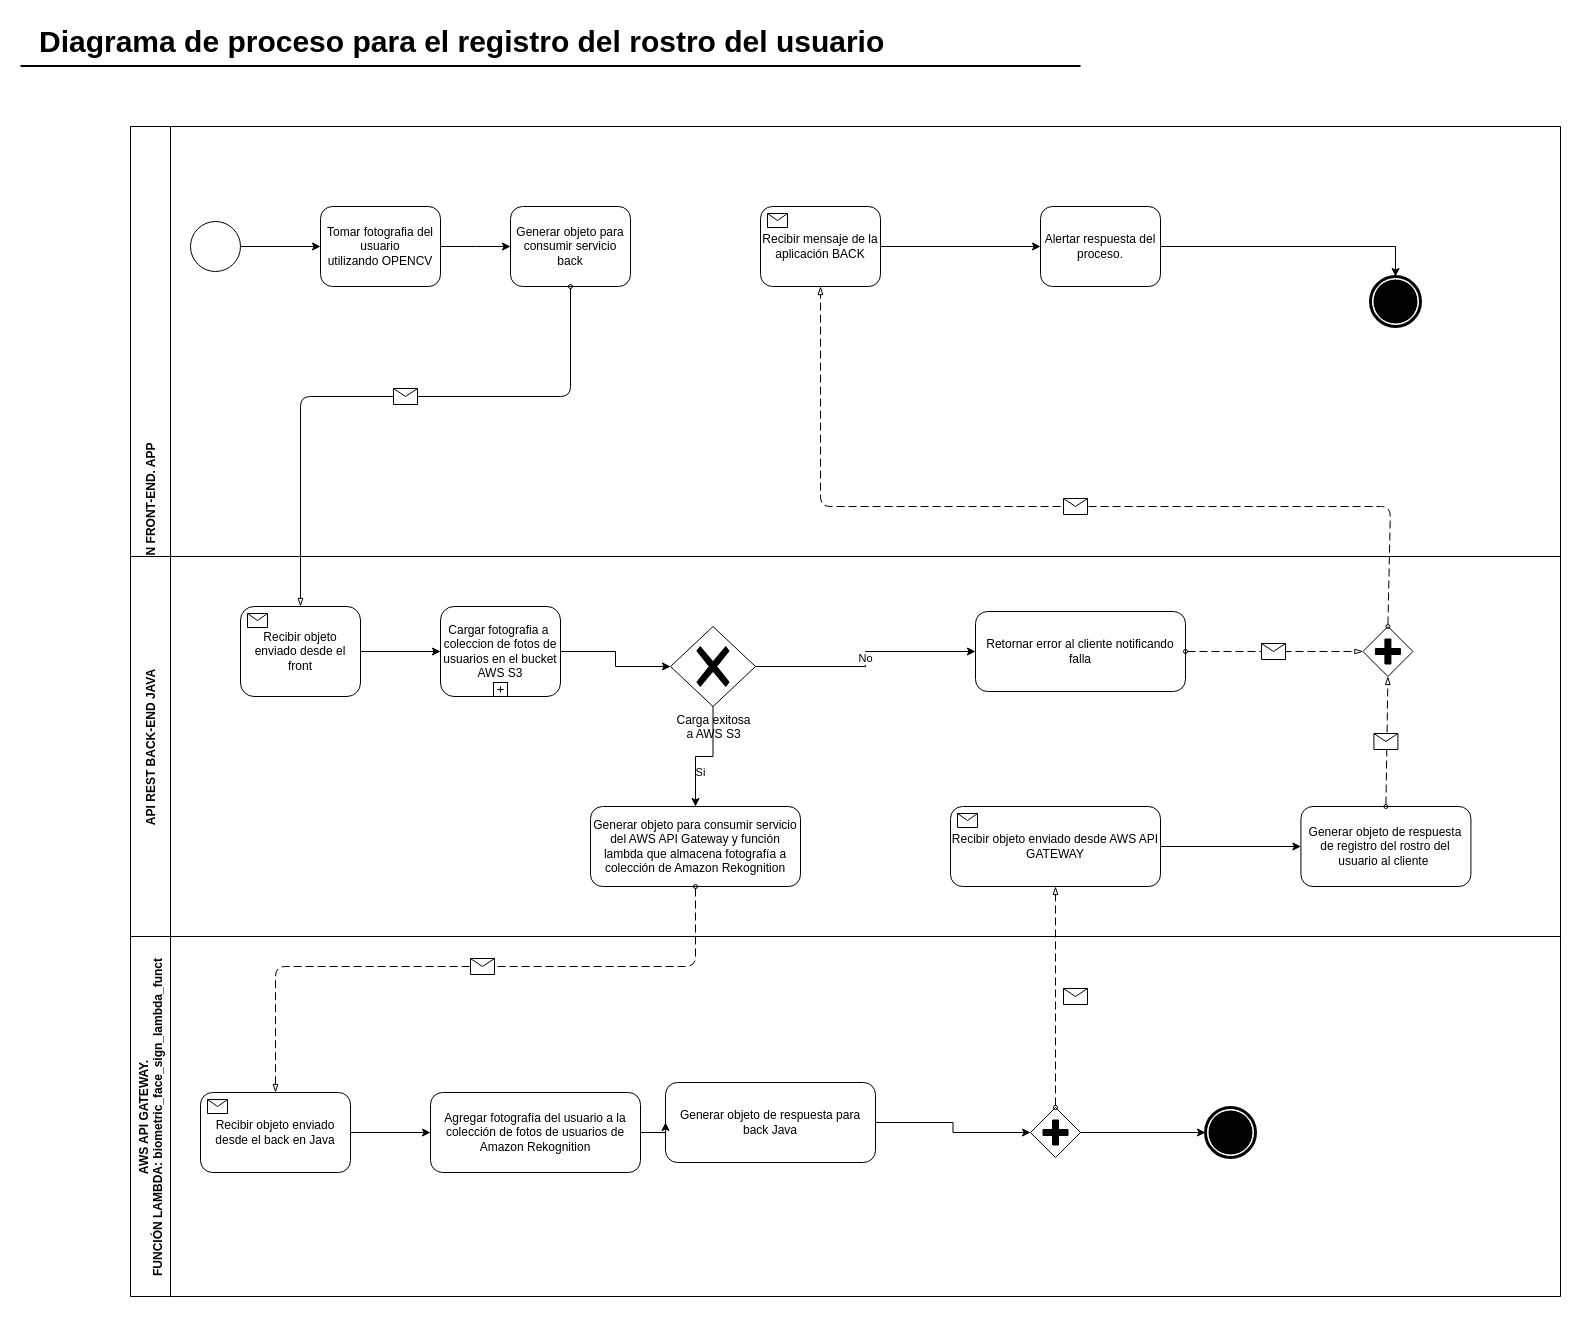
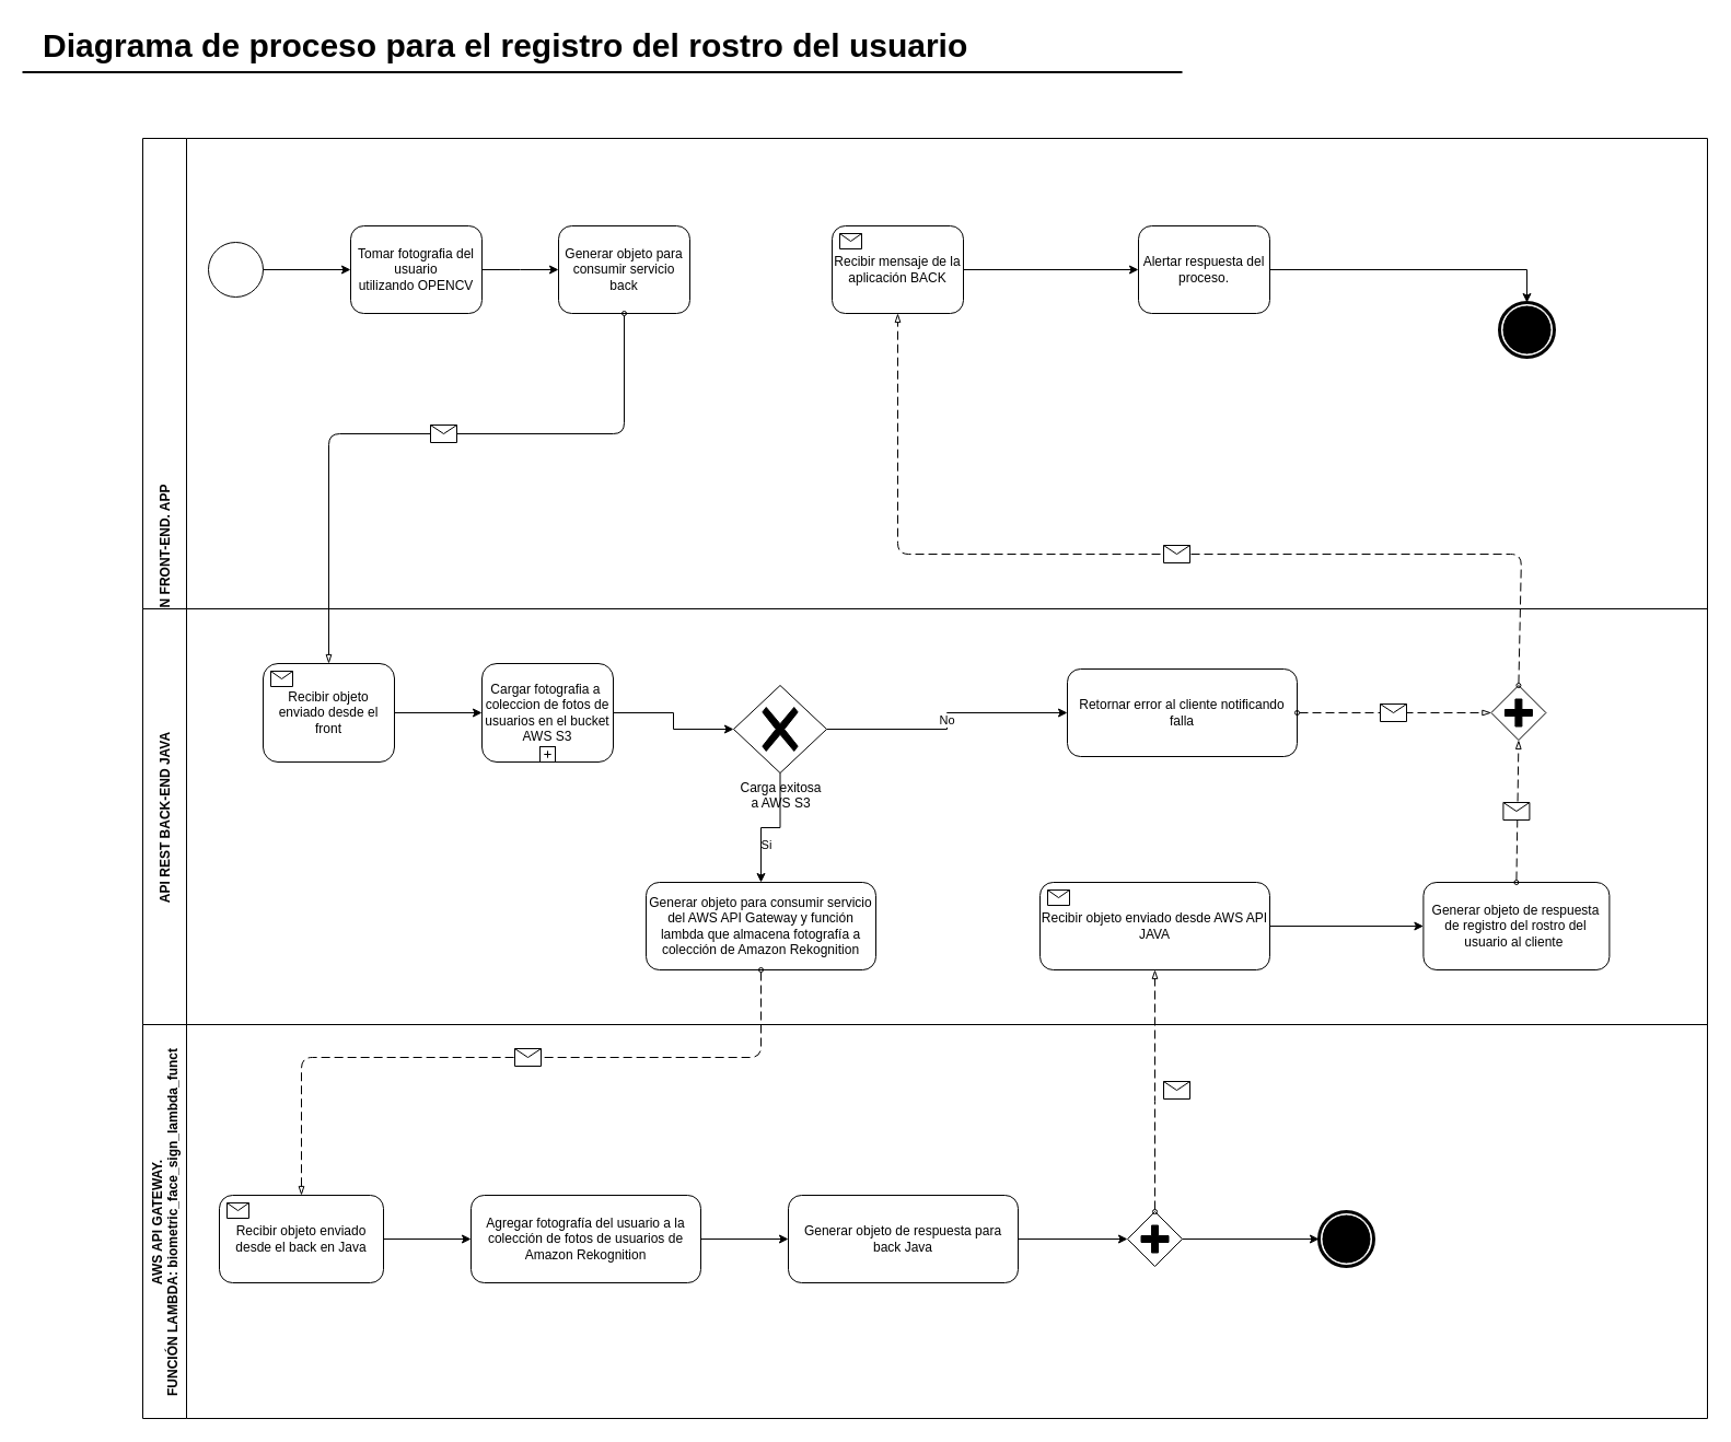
  <mxCell id="0" />
  <mxCell id="1" parent="0" />
  <mxCell id="2" value="Recibir mensaje de la aplicación BACK" style="html=1;whiteSpace=wrap;rounded=1;" parent="1" vertex="1"><mxGeometry x="760" y="206" width="120" height="80" as="geometry" /></mxCell>
  <mxCell id="3" value="" style="html=1;shape=message;" parent="2" vertex="1"><mxGeometry width="20" height="14" relative="1" as="geometry"><mxPoint x="7" y="7" as="offset" /></mxGeometry></mxCell>
  <mxCell id="4" style="edgeStyle=orthogonalEdgeStyle;rounded=0;html=1;jettySize=auto;orthogonalLoop=1;" parent="1" source="35" edge="1"><mxGeometry relative="1" as="geometry"><mxPoint x="510" y="246" as="targetPoint" /></mxGeometry></mxCell>
  <mxCell id="5" style="edgeStyle=orthogonalEdgeStyle;rounded=0;html=1;jettySize=auto;orthogonalLoop=1;entryX=0;entryY=0.5;entryDx=0;entryDy=0;" parent="1" source="2" target="32" edge="1"><mxGeometry relative="1" as="geometry"><mxPoint x="950" y="246" as="targetPoint" /></mxGeometry></mxCell>
  <mxCell id="6" value="APLICACION FRONT-END. APP" style="swimlane;horizontal=0;startSize=40;" vertex="1" parent="1"><mxGeometry x="130" y="126" width="1430" height="810" as="geometry"><mxRectangle x="150" y="170" width="30" height="260" as="alternateBounds" /></mxGeometry></mxCell>
  <mxCell id="7" value="Generar objeto para consumir servicio back" style="shape=ext;rounded=1;html=1;whiteSpace=wrap;" vertex="1" parent="6"><mxGeometry x="380" y="80" width="120" height="80" as="geometry" /></mxCell>
  <mxCell id="8" value="API REST BACK-END JAVA" style="swimlane;horizontal=0;startSize=40;" vertex="1" parent="6"><mxGeometry y="430" width="1430" height="380" as="geometry" /></mxCell>
  <mxCell id="9" value="Recibir objeto enviado desde el front" style="html=1;whiteSpace=wrap;rounded=1;" parent="8" vertex="1"><mxGeometry x="110" y="50" width="120" height="90" as="geometry" /></mxCell>
  <mxCell id="10" value="" style="html=1;shape=message;" parent="9" vertex="1"><mxGeometry width="20" height="14" relative="1" as="geometry"><mxPoint x="7" y="7" as="offset" /></mxGeometry></mxCell>
  <mxCell id="11" value="Cargar fotografia a&amp;nbsp; coleccion de fotos de usuarios en el bucket AWS S3" style="html=1;whiteSpace=wrap;rounded=1;" vertex="1" parent="8"><mxGeometry x="310" y="50" width="120" height="90" as="geometry" /></mxCell>
  <mxCell id="12" value="" style="html=1;shape=plus;" vertex="1" parent="11"><mxGeometry x="0.5" y="1" width="14" height="14" relative="1" as="geometry"><mxPoint x="-7" y="-14" as="offset" /></mxGeometry></mxCell>
  <mxCell id="13" style="edgeStyle=orthogonalEdgeStyle;rounded=0;html=1;jettySize=auto;orthogonalLoop=1;exitX=1;exitY=0.5;exitDx=0;exitDy=0;entryX=0;entryY=0.5;entryDx=0;entryDy=0;" edge="1" parent="8" source="9" target="11"><mxGeometry relative="1" as="geometry"><mxPoint x="290" y="55" as="sourcePoint" /><mxPoint x="290" y="145" as="targetPoint" /></mxGeometry></mxCell>
  <mxCell id="14" style="edgeStyle=orthogonalEdgeStyle;rounded=0;html=1;jettySize=auto;orthogonalLoop=1;exitX=1;exitY=0.5;exitDx=0;exitDy=0;entryX=0;entryY=0.5;entryDx=0;entryDy=0;entryPerimeter=0;" edge="1" parent="8" source="11" target="15"><mxGeometry relative="1" as="geometry"><mxPoint x="490" y="95.0" as="sourcePoint" /><mxPoint x="580" y="89.41" as="targetPoint" /></mxGeometry></mxCell>
  <mxCell id="15" value="Carga exitosa &lt;br&gt;a AWS S3" style="points=[[0.25,0.25,0],[0.5,0,0],[0.75,0.25,0],[1,0.5,0],[0.75,0.75,0],[0.5,1,0],[0.25,0.75,0],[0,0.5,0]];shape=mxgraph.bpmn.gateway2;html=1;verticalLabelPosition=bottom;labelBackgroundColor=#ffffff;verticalAlign=top;align=center;perimeter=rhombusPerimeter;outlineConnect=0;outline=none;symbol=none;gwType=exclusive;" vertex="1" parent="8"><mxGeometry x="540" y="70" width="85" height="80" as="geometry" /></mxCell>
  <mxCell id="16" value="Si" style="edgeStyle=orthogonalEdgeStyle;rounded=0;html=1;jettySize=auto;orthogonalLoop=1;exitX=0.5;exitY=1;exitDx=0;exitDy=0;exitPerimeter=0;entryX=0.5;entryY=0;entryDx=0;entryDy=0;" edge="1" parent="8" source="15" target="22"><mxGeometry x="0.077" y="15" relative="1" as="geometry"><mxPoint x="615" y="130" as="sourcePoint" /><mxPoint x="580" y="180" as="targetPoint" /><Array as="points"><mxPoint x="565" y="200" /></Array><mxPoint y="1" as="offset" /></mxGeometry></mxCell>
  <mxCell id="17" value="Retornar error al cliente notificando falla" style="shape=ext;rounded=1;html=1;whiteSpace=wrap;" vertex="1" parent="8"><mxGeometry x="845" y="55" width="210" height="80" as="geometry" /></mxCell>
  <mxCell id="18" value="No" style="edgeStyle=orthogonalEdgeStyle;rounded=0;html=1;jettySize=auto;orthogonalLoop=1;exitX=1;exitY=0.5;exitDx=0;exitDy=0;exitPerimeter=0;entryX=0;entryY=0.5;entryDx=0;entryDy=0;" edge="1" parent="8" source="15" target="17"><mxGeometry relative="1" as="geometry"><mxPoint x="540" y="105.0" as="sourcePoint" /><mxPoint x="520" y="200" as="targetPoint" /></mxGeometry></mxCell>
  <mxCell id="19" value="" style="points=[[0.25,0.25,0],[0.5,0,0],[0.75,0.25,0],[1,0.5,0],[0.75,0.75,0],[0.5,1,0],[0.25,0.75,0],[0,0.5,0]];shape=mxgraph.bpmn.gateway2;html=1;verticalLabelPosition=bottom;labelBackgroundColor=#ffffff;verticalAlign=top;align=center;perimeter=rhombusPerimeter;outlineConnect=0;outline=none;symbol=none;gwType=parallel;" vertex="1" parent="8"><mxGeometry x="1232.41" y="70" width="50" height="50" as="geometry" /></mxCell>
  <mxCell id="20" value="" style="endArrow=blockThin;html=1;labelPosition=left;verticalLabelPosition=middle;align=right;verticalAlign=middle;dashed=1;dashPattern=8 4;endFill=0;startArrow=oval;startFill=0;endSize=6;startSize=4;entryX=0;entryY=0.5;entryDx=0;entryDy=0;entryPerimeter=0;exitX=1;exitY=0.5;exitDx=0;exitDy=0;" edge="1" parent="8" source="17" target="19"><mxGeometry relative="1" as="geometry"><mxPoint x="860" y="100" as="sourcePoint" /><mxPoint x="1210" y="140" as="targetPoint" /><Array as="points" /></mxGeometry></mxCell>
  <mxCell id="21" value="" style="shape=message;html=1;outlineConnect=0;labelPosition=left;verticalLabelPosition=middle;align=right;verticalAlign=middle;spacingRight=5;labelBackgroundColor=#ffffff;" vertex="1" parent="20"><mxGeometry width="24" height="16" relative="1" as="geometry"><mxPoint x="-13" y="-8" as="offset" /></mxGeometry></mxCell>
  <mxCell id="22" value="Generar objeto para consumir servicio del AWS API Gateway y función lambda que almacena fotografía a colección de Amazon Rekognition" style="shape=ext;rounded=1;html=1;whiteSpace=wrap;" vertex="1" parent="8"><mxGeometry x="460" y="250" width="210" height="80" as="geometry" /></mxCell>
- <mxCell id="23" value="Recibir objeto enviado desde AWS API GATEWAY" style="html=1;whiteSpace=wrap;rounded=1;" vertex="1" parent="8"><mxGeometry x="820" y="250" width="210" height="80" as="geometry" /></mxCell>
+ <mxCell id="23" value="Recibir objeto enviado desde AWS API JAVA" style="html=1;whiteSpace=wrap;rounded=1;" vertex="1" parent="8"><mxGeometry x="820" y="250" width="210" height="80" as="geometry" /></mxCell>
  <mxCell id="24" value="" style="html=1;shape=message;" vertex="1" parent="23"><mxGeometry width="20" height="14" relative="1" as="geometry"><mxPoint x="7" y="7" as="offset" /></mxGeometry></mxCell>
  <mxCell id="25" value="Generar objeto de respuesta de registro del rostro del usuario al cliente&amp;nbsp;" style="shape=ext;rounded=1;html=1;whiteSpace=wrap;" vertex="1" parent="8"><mxGeometry x="1170.41" y="250" width="170" height="80" as="geometry" /></mxCell>
  <mxCell id="26" style="edgeStyle=orthogonalEdgeStyle;rounded=0;html=1;jettySize=auto;orthogonalLoop=1;exitX=1;exitY=0.5;exitDx=0;exitDy=0;entryX=0;entryY=0.5;entryDx=0;entryDy=0;" edge="1" parent="8" source="23" target="25"><mxGeometry relative="1" as="geometry"><mxPoint x="1030" y="370.0" as="sourcePoint" /><mxPoint x="1140" y="370.0" as="targetPoint" /></mxGeometry></mxCell>
  <mxCell id="27" value="" style="endArrow=blockThin;html=1;labelPosition=left;verticalLabelPosition=middle;align=right;verticalAlign=middle;dashed=1;dashPattern=8 4;endFill=0;startArrow=oval;startFill=0;endSize=6;startSize=4;entryX=0.5;entryY=1;entryDx=0;entryDy=0;entryPerimeter=0;exitX=0.5;exitY=0;exitDx=0;exitDy=0;" edge="1" parent="8" source="25" target="19"><mxGeometry relative="1" as="geometry"><mxPoint x="1102.41" y="105.0" as="sourcePoint" /><mxPoint x="1242.41" y="105.0" as="targetPoint" /><Array as="points" /></mxGeometry></mxCell>
  <mxCell id="28" value="" style="shape=message;html=1;outlineConnect=0;labelPosition=left;verticalLabelPosition=middle;align=right;verticalAlign=middle;spacingRight=5;labelBackgroundColor=#ffffff;" vertex="1" parent="27"><mxGeometry width="24" height="16" relative="1" as="geometry"><mxPoint x="-13" y="-8" as="offset" /></mxGeometry></mxCell>
  <mxCell id="29" value="" style="endArrow=blockThin;html=1;labelPosition=left;verticalLabelPosition=middle;align=right;verticalAlign=middle;dashed=0;dashPattern=8 4;endFill=0;startArrow=oval;startFill=0;endSize=6;startSize=4;exitX=0.5;exitY=1;exitDx=0;exitDy=0;entryX=0.5;entryY=0;entryDx=0;entryDy=0;" edge="1" parent="6" source="7" target="9"><mxGeometry relative="1" as="geometry"><mxPoint x="280" y="270" as="sourcePoint" /><mxPoint x="440" y="270" as="targetPoint" /><Array as="points"><mxPoint x="440" y="270" /><mxPoint x="170" y="270" /></Array></mxGeometry></mxCell>
  <mxCell id="30" value="" style="shape=message;html=1;outlineConnect=0;labelPosition=left;verticalLabelPosition=middle;align=right;verticalAlign=middle;spacingRight=5;labelBackgroundColor=#ffffff;" vertex="1" parent="29"><mxGeometry width="24" height="16" relative="1" as="geometry"><mxPoint x="8" y="-8" as="offset" /></mxGeometry></mxCell>
  <mxCell id="31" value="" style="points=[[0.145,0.145,0],[0.5,0,0],[0.855,0.145,0],[1,0.5,0],[0.855,0.855,0],[0.5,1,0],[0.145,0.855,0],[0,0.5,0]];shape=mxgraph.bpmn.event;html=1;verticalLabelPosition=bottom;labelBackgroundColor=#ffffff;verticalAlign=top;align=center;perimeter=ellipsePerimeter;outlineConnect=0;aspect=fixed;outline=end;symbol=terminate;" vertex="1" parent="6"><mxGeometry x="1240" y="150" width="50" height="50" as="geometry" /></mxCell>
  <mxCell id="32" value="Alertar respuesta del proceso." style="shape=ext;rounded=1;html=1;whiteSpace=wrap;" vertex="1" parent="6"><mxGeometry x="910" y="80" width="120" height="80" as="geometry" /></mxCell>
  <mxCell id="33" style="edgeStyle=orthogonalEdgeStyle;rounded=0;html=1;jettySize=auto;orthogonalLoop=1;exitX=1;exitY=0.5;exitDx=0;exitDy=0;entryX=0.5;entryY=0;entryDx=0;entryDy=0;entryPerimeter=0;" edge="1" parent="6" source="32" target="31"><mxGeometry relative="1" as="geometry"><mxPoint x="850" y="130" as="sourcePoint" /><mxPoint x="920" y="130" as="targetPoint" /></mxGeometry></mxCell>
  <mxCell id="34" value="" style="shape=mxgraph.bpmn.shape;html=1;verticalLabelPosition=bottom;labelBackgroundColor=#ffffff;verticalAlign=top;perimeter=ellipsePerimeter;outline=standard;symbol=general;" parent="6" vertex="1"><mxGeometry x="60" y="95" width="50" height="50" as="geometry" /></mxCell>
  <mxCell id="35" value="Tomar fotografia del usuario&lt;br&gt;&amp;nbsp;utilizando OPENCV&amp;nbsp;" style="shape=ext;rounded=1;html=1;whiteSpace=wrap;" parent="6" vertex="1"><mxGeometry x="190" y="80" width="120" height="80" as="geometry" /></mxCell>
  <mxCell id="36" style="edgeStyle=orthogonalEdgeStyle;rounded=0;html=1;jettySize=auto;orthogonalLoop=1;" parent="6" source="34" target="35" edge="1"><mxGeometry relative="1" as="geometry" /></mxCell>
  <mxCell id="37" value="" style="endArrow=blockThin;html=1;labelPosition=left;verticalLabelPosition=middle;align=right;verticalAlign=middle;dashed=1;dashPattern=8 4;endFill=0;startArrow=oval;startFill=0;endSize=6;startSize=4;exitX=0.5;exitY=0;exitDx=0;exitDy=0;exitPerimeter=0;entryX=0.5;entryY=1;entryDx=0;entryDy=0;" edge="1" parent="1" source="19" target="2"><mxGeometry relative="1" as="geometry"><mxPoint x="927" y="766" as="sourcePoint" /><mxPoint x="1040" y="446" as="targetPoint" /><Array as="points"><mxPoint x="1390" y="506" /><mxPoint x="820" y="506" /></Array></mxGeometry></mxCell>
  <mxCell id="38" value="" style="shape=message;html=1;outlineConnect=0;labelPosition=left;verticalLabelPosition=middle;align=right;verticalAlign=middle;spacingRight=5;labelBackgroundColor=#ffffff;" vertex="1" parent="37"><mxGeometry width="24" height="16" relative="1" as="geometry"><mxPoint x="8" y="-8" as="offset" /></mxGeometry></mxCell>
  <mxCell id="39" value="AWS API GATEWAY. &#10;FUNCIÓN LAMBDA: biometric_face_sign_lambda_funct" style="swimlane;horizontal=0;startSize=40;" vertex="1" parent="1"><mxGeometry x="130" y="936" width="1430" height="360" as="geometry" /></mxCell>
  <mxCell id="40" value="Recibir objeto enviado desde el back en Java" style="html=1;whiteSpace=wrap;rounded=1;" vertex="1" parent="39"><mxGeometry x="70" y="156" width="150" height="80" as="geometry" /></mxCell>
  <mxCell id="41" value="" style="html=1;shape=message;" vertex="1" parent="40"><mxGeometry width="20" height="14" relative="1" as="geometry"><mxPoint x="7" y="7" as="offset" /></mxGeometry></mxCell>
  <mxCell id="42" value="Agregar fotografía del usuario a la colección de fotos de usuarios de Amazon Rekognition" style="shape=ext;rounded=1;html=1;whiteSpace=wrap;" vertex="1" parent="39"><mxGeometry x="300" y="156" width="210" height="80" as="geometry" /></mxCell>
  <mxCell id="43" style="edgeStyle=orthogonalEdgeStyle;rounded=0;html=1;jettySize=auto;orthogonalLoop=1;exitX=1;exitY=0.5;exitDx=0;exitDy=0;entryX=0;entryY=0.5;entryDx=0;entryDy=0;" edge="1" parent="39" source="40" target="42"><mxGeometry relative="1" as="geometry"><mxPoint x="260" y="179.41" as="sourcePoint" /><mxPoint x="340" y="179.41" as="targetPoint" /></mxGeometry></mxCell>
- <mxCell id="44" value="Generar objeto de respuesta para back Java" style="shape=ext;rounded=1;html=1;whiteSpace=wrap;" vertex="1" parent="39"><mxGeometry x="535" y="146" width="210" height="80" as="geometry" /></mxCell>
+ <mxCell id="44" value="Generar objeto de respuesta para back Java" style="shape=ext;rounded=1;html=1;whiteSpace=wrap;" vertex="1" parent="39"><mxGeometry x="590" y="156" width="210" height="80" as="geometry" /></mxCell>
  <mxCell id="45" style="edgeStyle=orthogonalEdgeStyle;rounded=0;html=1;jettySize=auto;orthogonalLoop=1;exitX=1;exitY=0.5;exitDx=0;exitDy=0;entryX=0;entryY=0.5;entryDx=0;entryDy=0;" edge="1" parent="39" source="42" target="44"><mxGeometry relative="1" as="geometry"><mxPoint x="570" y="195.41" as="sourcePoint" /><mxPoint x="630" y="200" as="targetPoint" /></mxGeometry></mxCell>
  <mxCell id="46" value="" style="points=[[0.25,0.25,0],[0.5,0,0],[0.75,0.25,0],[1,0.5,0],[0.75,0.75,0],[0.5,1,0],[0.25,0.75,0],[0,0.5,0]];shape=mxgraph.bpmn.gateway2;html=1;verticalLabelPosition=bottom;labelBackgroundColor=#ffffff;verticalAlign=top;align=center;perimeter=rhombusPerimeter;outlineConnect=0;outline=none;symbol=none;gwType=parallel;" vertex="1" parent="39"><mxGeometry x="900" y="171" width="50" height="50" as="geometry" /></mxCell>
  <mxCell id="47" style="edgeStyle=orthogonalEdgeStyle;rounded=0;html=1;jettySize=auto;orthogonalLoop=1;exitX=1;exitY=0.5;exitDx=0;exitDy=0;entryX=0;entryY=0.5;entryDx=0;entryDy=0;entryPerimeter=0;" edge="1" parent="39" source="44" target="46"><mxGeometry relative="1" as="geometry"><mxPoint x="850" y="208.82" as="sourcePoint" /><mxPoint x="945" y="196" as="targetPoint" /></mxGeometry></mxCell>
  <mxCell id="48" value="" style="points=[[0.145,0.145,0],[0.5,0,0],[0.855,0.145,0],[1,0.5,0],[0.855,0.855,0],[0.5,1,0],[0.145,0.855,0],[0,0.5,0]];shape=mxgraph.bpmn.event;html=1;verticalLabelPosition=bottom;labelBackgroundColor=#ffffff;verticalAlign=top;align=center;perimeter=ellipsePerimeter;outlineConnect=0;aspect=fixed;outline=end;symbol=terminate;" vertex="1" parent="39"><mxGeometry x="1075" y="171" width="50" height="50" as="geometry" /></mxCell>
  <mxCell id="49" style="edgeStyle=orthogonalEdgeStyle;rounded=0;html=1;jettySize=auto;orthogonalLoop=1;entryX=0;entryY=0.5;entryDx=0;entryDy=0;entryPerimeter=0;exitX=1;exitY=0.5;exitDx=0;exitDy=0;exitPerimeter=0;" edge="1" parent="39" source="46" target="48"><mxGeometry relative="1" as="geometry"><mxPoint x="1020" y="196" as="sourcePoint" /><mxPoint x="960" y="206" as="targetPoint" /></mxGeometry></mxCell>
  <mxCell id="50" value="" style="endArrow=blockThin;html=1;labelPosition=left;verticalLabelPosition=middle;align=right;verticalAlign=middle;dashed=1;dashPattern=8 4;endFill=0;startArrow=oval;startFill=0;endSize=6;startSize=4;entryX=0.5;entryY=0;entryDx=0;entryDy=0;exitX=0.5;exitY=1;exitDx=0;exitDy=0;" edge="1" parent="1" target="40" source="22"><mxGeometry relative="1" as="geometry"><mxPoint x="630" y="846" as="sourcePoint" /><mxPoint x="430" y="796" as="targetPoint" /><Array as="points"><mxPoint x="695" y="966" /><mxPoint x="275" y="966" /></Array></mxGeometry></mxCell>
  <mxCell id="51" value="" style="shape=message;html=1;outlineConnect=0;labelPosition=left;verticalLabelPosition=middle;align=right;verticalAlign=middle;spacingRight=5;labelBackgroundColor=#ffffff;" vertex="1" parent="50"><mxGeometry width="24" height="16" relative="1" as="geometry"><mxPoint x="8" y="-8" as="offset" /></mxGeometry></mxCell>
  <mxCell id="52" value="" style="endArrow=blockThin;html=1;labelPosition=left;verticalLabelPosition=middle;align=right;verticalAlign=middle;dashed=1;dashPattern=8 4;endFill=0;startArrow=oval;startFill=0;endSize=6;startSize=4;entryX=0.5;entryY=1;entryDx=0;entryDy=0;exitX=0.5;exitY=0;exitDx=0;exitDy=0;exitPerimeter=0;" edge="1" parent="1" target="23" source="46"><mxGeometry relative="1" as="geometry"><mxPoint x="1150" y="756" as="sourcePoint" /><mxPoint x="895" y="766" as="targetPoint" /><Array as="points"><mxPoint x="1055" y="996" /></Array></mxGeometry></mxCell>
  <mxCell id="53" value="" style="shape=message;html=1;outlineConnect=0;labelPosition=left;verticalLabelPosition=middle;align=right;verticalAlign=middle;spacingRight=5;labelBackgroundColor=#ffffff;" vertex="1" parent="52"><mxGeometry width="24" height="16" relative="1" as="geometry"><mxPoint x="8" y="-8" as="offset" /></mxGeometry></mxCell>
  <mxCell id="54" value="Diagrama de proceso para el registro del rostro del usuario" style="text;html=1;resizable=0;points=[];autosize=1;align=left;verticalAlign=top;spacingTop=-4;fontSize=30;fontStyle=1" vertex="1" parent="1"><mxGeometry x="36.5" y="20.5" width="860" height="40" as="geometry" /></mxCell>
  <mxCell id="55" value="" style="line;strokeWidth=2;html=1;fontSize=14;" vertex="1" parent="1"><mxGeometry x="20" y="60.5" width="1060" height="10" as="geometry" /></mxCell>
